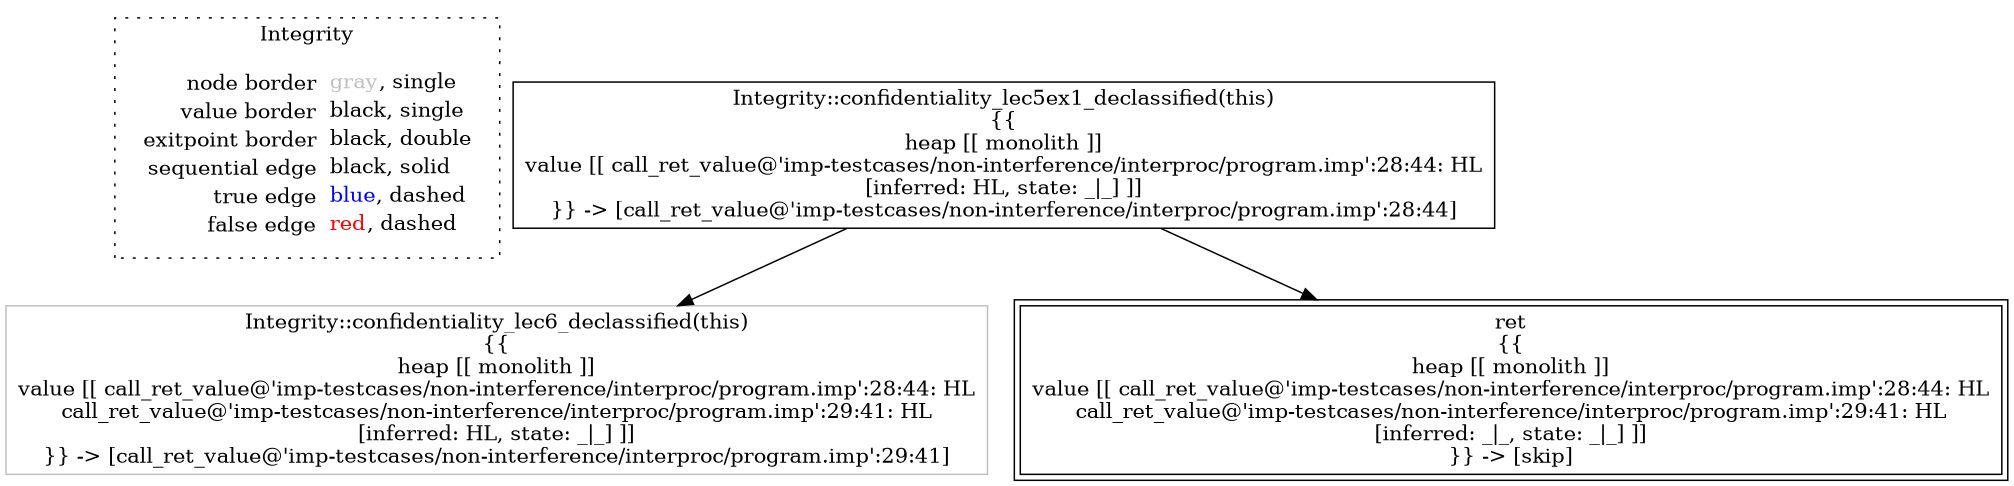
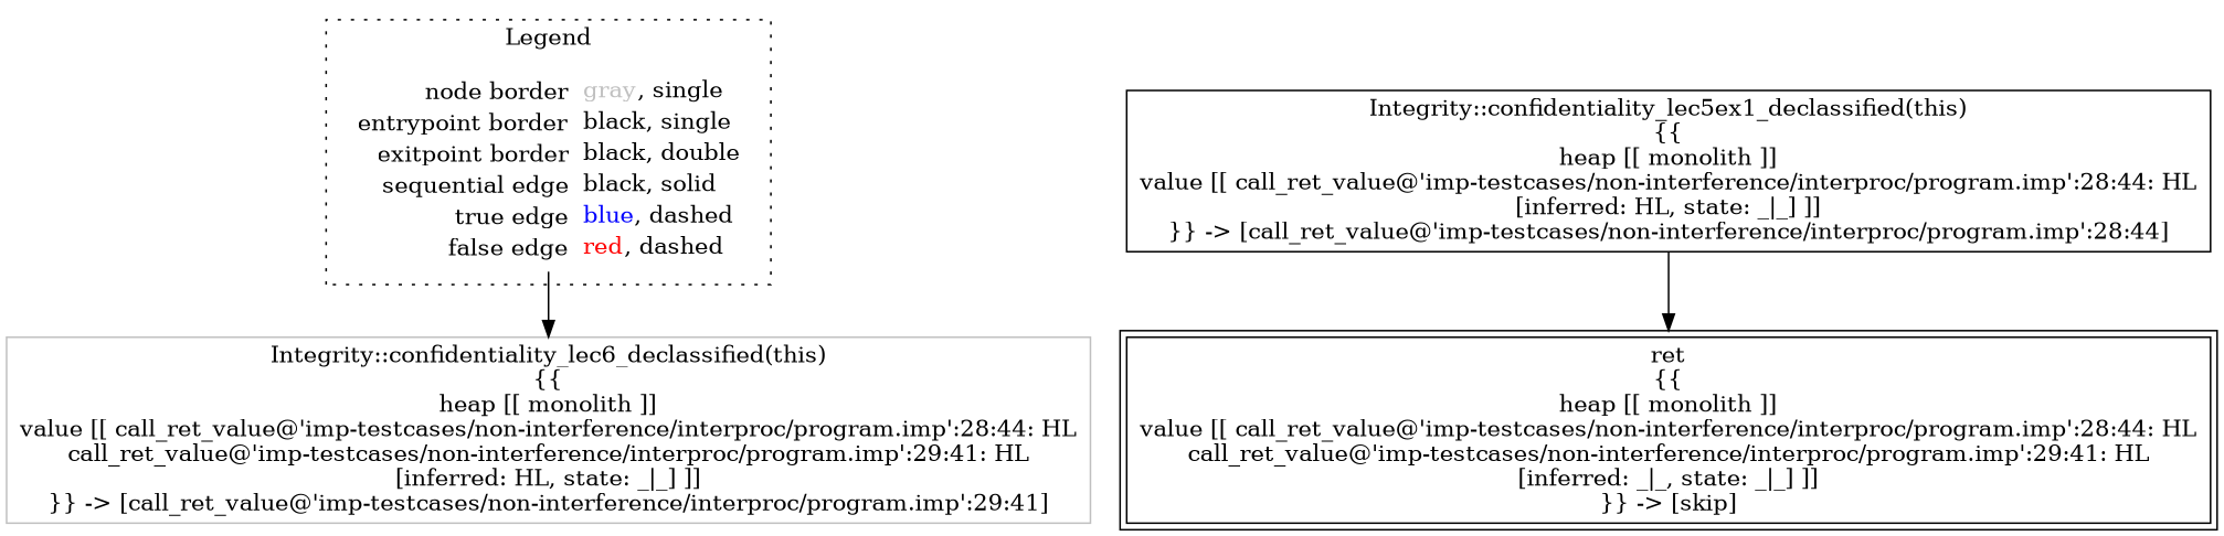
  digraph {
    node [shape=rect color=black]
    edge [color=black]
-   n1 [label=<<table border="0" cellpadding="2" cellspacing="0" cellborder="0"><tr><td align="right">node border&nbsp;</td><td align="left"><font color="gray">gray</font>, single</td></tr><tr><td align="right">value border&nbsp;</td><td align="left"><font color="black">black</font>, single</td></tr><tr><td align="right">exitpoint border&nbsp;</td><td align="left"><font color="black">black</font>, double</td></tr><tr><td align="right">sequential edge&nbsp;</td><td align="left"><font color="black">black</font>, solid</td></tr><tr><td align="right">true edge&nbsp;</td><td align="left"><font color="blue">blue</font>, dashed</td></tr><tr><td align="right">false edge&nbsp;</td><td align="left"><font color="red">red</font>, dashed</td></tr></table>> shape=plaintext color=""]
+   n1 [label=<<table border="0" cellpadding="2" cellspacing="0" cellborder="0"><tr><td align="right">node border&nbsp;</td><td align="left"><font color="gray">gray</font>, single</td></tr><tr><td align="right">entrypoint border&nbsp;</td><td align="left"><font color="black">black</font>, single</td></tr><tr><td align="right">exitpoint border&nbsp;</td><td align="left"><font color="black">black</font>, double</td></tr><tr><td align="right">sequential edge&nbsp;</td><td align="left"><font color="black">black</font>, solid</td></tr><tr><td align="right">true edge&nbsp;</td><td align="left"><font color="blue">blue</font>, dashed</td></tr><tr><td align="right">false edge&nbsp;</td><td align="left"><font color="red">red</font>, dashed</td></tr></table>> shape=plaintext color=""]
    n2 [label=<Integrity::confidentiality_lec5ex1_declassified(this)<BR/>{{<BR/>heap [[ monolith ]]<BR/>value [[ call_ret_value@'imp-testcases/non-interference/interproc/program.imp':28:44: HL<BR/>[inferred: HL, state: _|_] ]]<BR/>}} -&gt; [call_ret_value@'imp-testcases/non-interference/interproc/program.imp':28:44]>]
    n3 [color=gray label=<Integrity::confidentiality_lec6_declassified(this)<BR/>{{<BR/>heap [[ monolith ]]<BR/>value [[ call_ret_value@'imp-testcases/non-interference/interproc/program.imp':28:44: HL<BR/>call_ret_value@'imp-testcases/non-interference/interproc/program.imp':29:41: HL<BR/>[inferred: HL, state: _|_] ]]<BR/>}} -&gt; [call_ret_value@'imp-testcases/non-interference/interproc/program.imp':29:41]>]
    n4 [label=<ret<BR/>{{<BR/>heap [[ monolith ]]<BR/>value [[ call_ret_value@'imp-testcases/non-interference/interproc/program.imp':28:44: HL<BR/>call_ret_value@'imp-testcases/non-interference/interproc/program.imp':29:41: HL<BR/>[inferred: _|_, state: _|_] ]]<BR/>}} -&gt; [skip]> peripheries=2]
    subgraph cluster_1 {
-     label=Integrity
+     label=Legend
      style=dotted
      n1
    }
-   n2 -> n3
+   n1 -> n3
    n2 -> n4
  }
